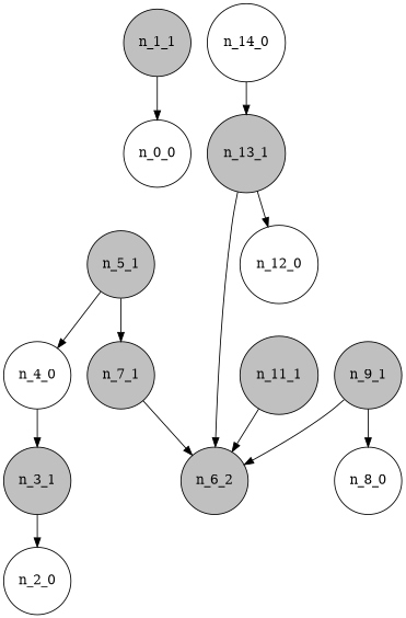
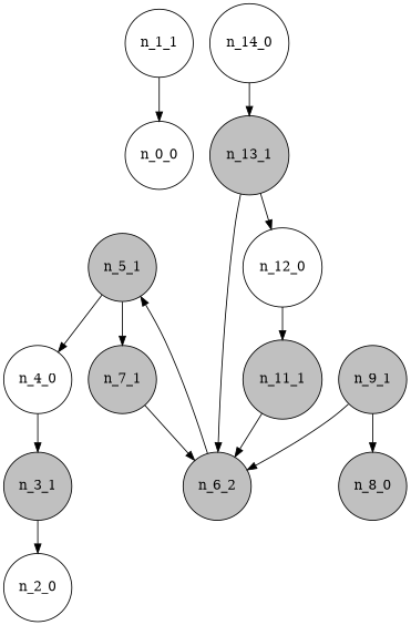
  digraph {
    splines=true
    node [fillcolor=grey shape=circle style=filled]
    n_0_0 [fillcolor=white]
-   n_1_1
+   n_1_1 [fillcolor=white]
    n_2_0 [fillcolor=white]
    n_3_1
    n_4_0 [fillcolor=white]
    n_5_1
    n_7_1
    n_6_2
-   n_8_0 [fillcolor=white]
+   n_8_0
    n_9_1
    n_11_1
    n_12_0 [fillcolor=white]
    n_13_1
    n_14_0 [fillcolor=white]
    n_1_1 -> n_0_0
    n_3_1 -> n_2_0
    n_4_0 -> n_3_1
    n_5_1 -> n_4_0
    n_5_1 -> n_7_1
    n_7_1 -> n_6_2
+   n_6_2 -> n_5_1
    n_9_1 -> n_6_2
    n_9_1 -> n_8_0
    n_11_1 -> n_6_2
+   n_12_0 -> n_11_1
    n_13_1 -> n_6_2
    n_13_1 -> n_12_0
    n_14_0 -> n_13_1
  }
